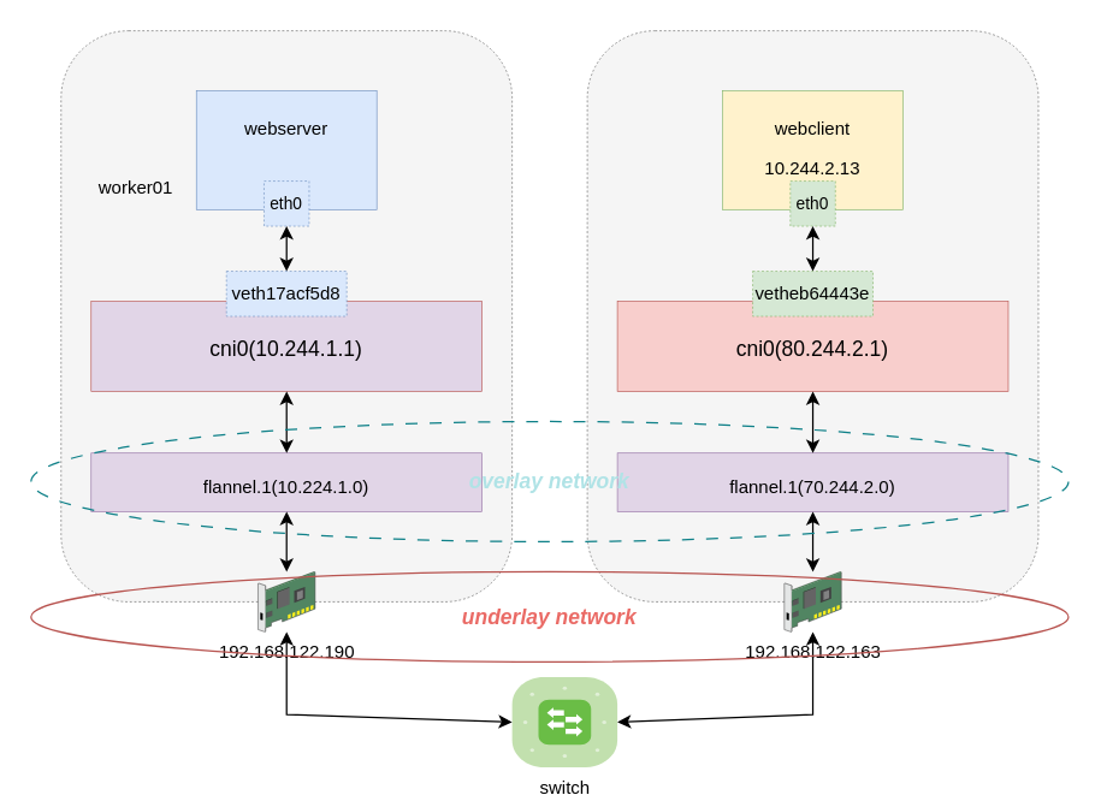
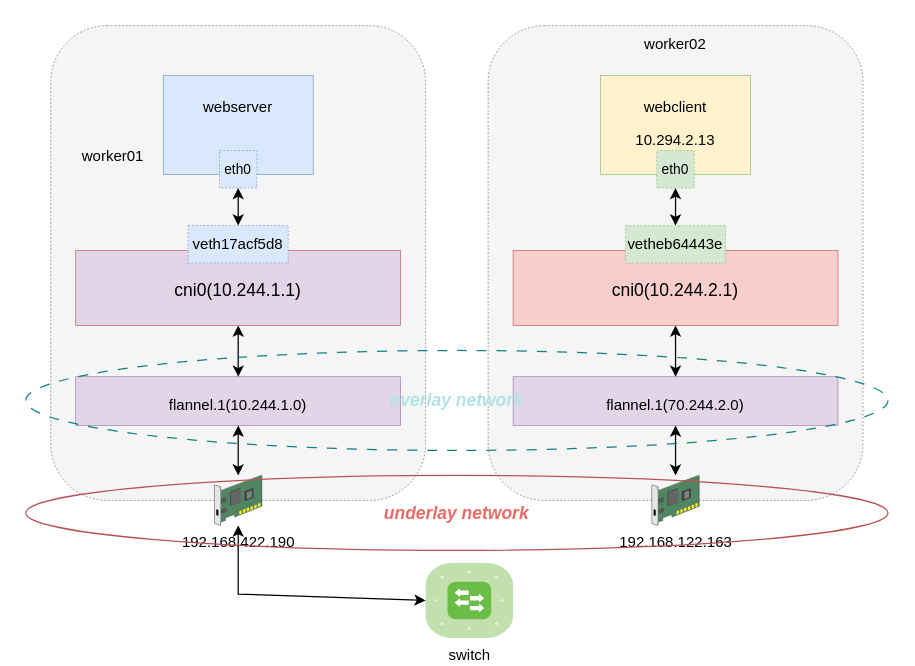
  <mxCell id="0" style=";html=1;" />
  <mxCell id="1" style=";html=1;" parent="0" />
  <mxCell id="2" value="" style="rounded=1;whiteSpace=wrap;html=1;strokeWidth=0.5;dashed=1;fillColor=#f5f5f5;fontColor=#333333;strokeColor=#666666;" parent="1" vertex="1"><mxGeometry x="40" y="20" width="300" height="380" as="geometry" /></mxCell>
  <mxCell id="3" value="&lt;div&gt;webserver&lt;/div&gt;&lt;div&gt;&lt;br&gt;&lt;/div&gt;&lt;div&gt;&lt;br&gt;&lt;/div&gt;" style="rounded=0;whiteSpace=wrap;html=1;strokeWidth=0.5;fillColor=#dae8fc;strokeColor=#6c8ebf;" parent="1" vertex="1"><mxGeometry x="130" y="60" width="120" height="79" as="geometry" /></mxCell>
  <mxCell id="4" value="&lt;div&gt;&lt;br&gt;&lt;/div&gt;&lt;div&gt;cni0(10.244.1.1)&lt;/div&gt;" style="whiteSpace=wrap;html=1;fillColor=#e1d5e7;fontSize=14;strokeColor=#b85450;verticalAlign=top;strokeWidth=0.5;" parent="1" vertex="1"><mxGeometry x="60" y="200" width="260" height="60" as="geometry" /></mxCell>
  <mxCell id="5" value="worker01" style="text;html=1;strokeColor=none;fillColor=none;align=center;verticalAlign=middle;whiteSpace=wrap;rounded=0;" parent="1" vertex="1"><mxGeometry x="60" y="110" width="60" height="30" as="geometry" /></mxCell>
- <mxCell id="6" value="192.168.122.190" style="shadow=0;dashed=0;html=1;labelPosition=center;verticalLabelPosition=bottom;verticalAlign=top;align=center;outlineConnect=0;shape=mxgraph.veeam.3d.network_card;" parent="1" vertex="1"><mxGeometry x="171" y="380" width="38" height="40" as="geometry" /></mxCell>
+ <mxCell id="6" value="192.168.422.190" style="shadow=0;dashed=0;html=1;labelPosition=center;verticalLabelPosition=bottom;verticalAlign=top;align=center;outlineConnect=0;shape=mxgraph.veeam.3d.network_card;" parent="1" vertex="1"><mxGeometry x="171" y="380" width="38" height="40" as="geometry" /></mxCell>
  <mxCell id="7" value="&lt;font style=&quot;font-size: 11px;&quot;&gt;eth0&lt;/font&gt;" style="rounded=0;whiteSpace=wrap;html=1;strokeWidth=0.5;fillColor=#dae8fc;strokeColor=#6c8ebf;dashed=1;" parent="1" vertex="1"><mxGeometry x="175" y="120" width="30" height="30" as="geometry" /></mxCell>
  <mxCell id="8" value="veth17acf5d8" style="rounded=0;whiteSpace=wrap;html=1;strokeWidth=0.5;fillColor=#dae8fc;strokeColor=#6c8ebf;dashed=1;" parent="1" vertex="1"><mxGeometry x="150" y="180" width="80" height="30" as="geometry" /></mxCell>
  <mxCell id="9" value="" style="endArrow=classic;startArrow=classic;html=1;rounded=0;entryX=0.5;entryY=1;entryDx=0;entryDy=0;exitX=0.5;exitY=0;exitDx=0;exitDy=0;" parent="1" source="8" target="7" edge="1"><mxGeometry width="50" height="50" relative="1" as="geometry"><mxPoint x="-170" y="280" as="sourcePoint" /><mxPoint x="-120" y="230" as="targetPoint" /></mxGeometry></mxCell>
  <mxCell id="10" value="" style="whiteSpace=wrap;html=1;fillColor=#e1d5e7;fontSize=14;strokeColor=#9673a6;verticalAlign=top;strokeWidth=0.5;" parent="1" vertex="1"><mxGeometry x="60" y="301" width="260" height="39" as="geometry" /></mxCell>
- <mxCell id="11" value="&lt;div&gt;&lt;br&gt;&lt;/div&gt;&lt;div&gt;flannel.1(10.224.1.0)&lt;/div&gt;" style="text;html=1;strokeColor=none;fillColor=none;align=center;verticalAlign=middle;whiteSpace=wrap;rounded=0;" parent="1" vertex="1"><mxGeometry x="160" y="311" width="60" height="10" as="geometry" /></mxCell>
+ <mxCell id="11" value="&lt;div&gt;&lt;br&gt;&lt;/div&gt;&lt;div&gt;flannel.1(10.244.1.0)&lt;/div&gt;" style="text;html=1;strokeColor=none;fillColor=none;align=center;verticalAlign=middle;whiteSpace=wrap;rounded=0;" parent="1" vertex="1"><mxGeometry x="160" y="311" width="60" height="10" as="geometry" /></mxCell>
  <mxCell id="12" value="" style="rounded=1;whiteSpace=wrap;html=1;strokeWidth=0.5;dashed=1;fillColor=#f5f5f5;fontColor=#333333;strokeColor=#666666;" parent="1" vertex="1"><mxGeometry x="390" y="20" width="300" height="380" as="geometry" /></mxCell>
- <mxCell id="13" value="&lt;div&gt;&lt;br&gt;&lt;/div&gt;&lt;div&gt;cni0(80.244.2.1)&lt;/div&gt;" style="whiteSpace=wrap;html=1;fillColor=#f8cecc;fontSize=14;strokeColor=#b85450;verticalAlign=top;strokeWidth=0.5;" parent="1" vertex="1"><mxGeometry x="410" y="200" width="260" height="60" as="geometry" /></mxCell>
+ <mxCell id="13" value="&lt;div&gt;&lt;br&gt;&lt;/div&gt;&lt;div&gt;cni0(10.244.2.1)&lt;/div&gt;" style="whiteSpace=wrap;html=1;fillColor=#f8cecc;fontSize=14;strokeColor=#b85450;verticalAlign=top;strokeWidth=0.5;" parent="1" vertex="1"><mxGeometry x="410" y="200" width="260" height="60" as="geometry" /></mxCell>
+ <mxCell id="14" value="worker02" style="text;html=1;strokeColor=none;fillColor=none;align=center;verticalAlign=middle;whiteSpace=wrap;rounded=0;" parent="1" vertex="1"><mxGeometry x="510" y="20" width="60" height="30" as="geometry" /></mxCell>
  <mxCell id="15" value="192.168.122.163" style="shadow=0;dashed=0;html=1;labelPosition=center;verticalLabelPosition=bottom;verticalAlign=top;align=center;outlineConnect=0;shape=mxgraph.veeam.3d.network_card;" parent="1" vertex="1"><mxGeometry x="521" y="380" width="38" height="40" as="geometry" /></mxCell>
  <mxCell id="16" value="&lt;div&gt;webclient&lt;/div&gt;&lt;div&gt;&lt;br&gt;&lt;/div&gt;&lt;div&gt;&lt;br&gt;&lt;/div&gt;" style="rounded=0;whiteSpace=wrap;html=1;strokeWidth=0.5;fillColor=#fff2cc;strokeColor=#82b366;" parent="1" vertex="1"><mxGeometry x="480" y="60" width="120" height="79" as="geometry" /></mxCell>
  <mxCell id="17" value="&lt;font style=&quot;font-size: 11px;&quot;&gt;eth0&lt;/font&gt;" style="rounded=0;whiteSpace=wrap;html=1;strokeWidth=0.5;fillColor=#d5e8d4;strokeColor=#82b366;dashed=1;" parent="1" vertex="1"><mxGeometry x="525" y="120" width="30" height="30" as="geometry" /></mxCell>
  <mxCell id="18" value="vetheb64443e" style="rounded=0;whiteSpace=wrap;html=1;strokeWidth=0.5;fillColor=#d5e8d4;strokeColor=#82b366;dashed=1;" parent="1" vertex="1"><mxGeometry x="500" y="180" width="80" height="30" as="geometry" /></mxCell>
  <mxCell id="19" value="" style="endArrow=classic;startArrow=classic;html=1;rounded=0;entryX=0.5;entryY=1;entryDx=0;entryDy=0;exitX=0.5;exitY=0;exitDx=0;exitDy=0;" parent="1" source="18" target="17" edge="1"><mxGeometry width="50" height="50" relative="1" as="geometry"><mxPoint x="200" y="270" as="sourcePoint" /><mxPoint x="250" y="220" as="targetPoint" /></mxGeometry></mxCell>
  <mxCell id="20" value="" style="whiteSpace=wrap;html=1;fillColor=#e1d5e7;fontSize=14;strokeColor=#9673a6;verticalAlign=top;strokeWidth=0.5;" parent="1" vertex="1"><mxGeometry x="410" y="301" width="260" height="39" as="geometry" /></mxCell>
  <mxCell id="21" value="&lt;div&gt;&lt;br&gt;&lt;/div&gt;&lt;div&gt;flannel.1(70.244.2.0)&lt;/div&gt;" style="text;html=1;strokeColor=none;fillColor=none;align=center;verticalAlign=middle;whiteSpace=wrap;rounded=0;" parent="1" vertex="1"><mxGeometry x="510" y="311" width="60" height="10" as="geometry" /></mxCell>
  <mxCell id="22" value="" style="endArrow=classic;startArrow=classic;html=1;rounded=0;entryX=0.5;entryY=1;entryDx=0;entryDy=0;exitX=0.5;exitY=0;exitDx=0;exitDy=0;" parent="1" source="10" target="4" edge="1"><mxGeometry width="50" height="50" relative="1" as="geometry"><mxPoint x="130" y="200" as="sourcePoint" /><mxPoint x="130" y="160" as="targetPoint" /></mxGeometry></mxCell>
  <mxCell id="23" value="" style="endArrow=classic;startArrow=classic;html=1;rounded=0;entryX=0.5;entryY=1;entryDx=0;entryDy=0;" parent="1" source="6" target="10" edge="1"><mxGeometry width="50" height="50" relative="1" as="geometry"><mxPoint x="200" y="311" as="sourcePoint" /><mxPoint x="200" y="270" as="targetPoint" /><Array as="points"><mxPoint x="190" y="360" /></Array></mxGeometry></mxCell>
  <mxCell id="24" value="" style="endArrow=classic;startArrow=classic;html=1;rounded=0;entryX=0.5;entryY=1;entryDx=0;entryDy=0;" parent="1" source="15" target="20" edge="1"><mxGeometry width="50" height="50" relative="1" as="geometry"><mxPoint x="220" y="321" as="sourcePoint" /><mxPoint x="220" y="280" as="targetPoint" /></mxGeometry></mxCell>
  <mxCell id="25" value="" style="endArrow=classic;startArrow=classic;html=1;rounded=0;entryX=0.5;entryY=1;entryDx=0;entryDy=0;exitX=0.5;exitY=0;exitDx=0;exitDy=0;" parent="1" source="20" target="13" edge="1"><mxGeometry width="50" height="50" relative="1" as="geometry"><mxPoint x="230" y="331" as="sourcePoint" /><mxPoint x="230" y="290" as="targetPoint" /></mxGeometry></mxCell>
  <mxCell id="26" value="switch" style="verticalLabelPosition=bottom;sketch=0;html=1;fillColor=#6ABD46;strokeColor=#ffffff;verticalAlign=top;align=center;points=[[0.085,0.085,0],[0.915,0.085,0],[0.915,0.915,0],[0.085,0.915,0],[0.25,0,0],[0.5,0,0],[0.75,0,0],[1,0.25,0],[1,0.5,0],[1,0.75,0],[0.75,1,0],[0.5,1,0],[0.25,1,0],[0,0.75,0],[0,0.5,0],[0,0.25,0]];pointerEvents=1;shape=mxgraph.cisco_safe.compositeIcon;bgIcon=mxgraph.cisco_safe.architecture.generic_appliance;resIcon=mxgraph.cisco_safe.architecture.switch;" parent="1" vertex="1"><mxGeometry x="340" y="450" width="70" height="60" as="geometry" /></mxCell>
  <mxCell id="27" value="" style="endArrow=classic;startArrow=classic;html=1;rounded=0;exitX=0;exitY=0.5;exitDx=0;exitDy=0;exitPerimeter=0;" parent="1" source="26" edge="1"><mxGeometry width="50" height="50" relative="1" as="geometry"><mxPoint x="260" y="610" as="sourcePoint" /><mxPoint x="190" y="420" as="targetPoint" /><Array as="points"><mxPoint x="190" y="475" /></Array></mxGeometry></mxCell>
- <mxCell id="28" value="" style="endArrow=classic;startArrow=classic;html=1;rounded=0;exitX=1;exitY=0.5;exitDx=0;exitDy=0;exitPerimeter=0;" parent="1" source="26" target="15" edge="1"><mxGeometry width="50" height="50" relative="1" as="geometry"><mxPoint x="540" y="600" as="sourcePoint" /><mxPoint x="590" y="550" as="targetPoint" /><Array as="points"><mxPoint x="540" y="475" /></Array></mxGeometry></mxCell>
  <mxCell id="29" value="&lt;i&gt;&lt;font color=&quot;#ea6b66&quot;&gt;&lt;b&gt;&lt;font style=&quot;font-size: 14px;&quot;&gt;underlay network&lt;/font&gt;&lt;/b&gt;&lt;/font&gt;&lt;/i&gt;" style="ellipse;whiteSpace=wrap;html=1;fillColor=none;strokeColor=#b85450;fillStyle=cross-hatch;gradientColor=#ea6b66;" parent="1" vertex="1"><mxGeometry x="20" y="380" width="690" height="60" as="geometry" /></mxCell>
  <mxCell id="30" value="&lt;font color=&quot;#b0e3e6&quot;&gt;&lt;i&gt;&lt;b&gt;&lt;font style=&quot;font-size: 14px;&quot;&gt;overlay network&lt;/font&gt;&lt;/b&gt;&lt;/i&gt;&lt;/font&gt;" style="ellipse;whiteSpace=wrap;html=1;fillColor=none;strokeColor=#0e8088;fillStyle=cross-hatch;dashed=1;dashPattern=8 8;" parent="1" vertex="1"><mxGeometry x="20" y="280" width="690" height="80" as="geometry" /></mxCell>
- <mxCell id="31" value="10.244.2.13" style="text;html=1;strokeColor=none;fillColor=none;align=center;verticalAlign=middle;whiteSpace=wrap;rounded=0;" vertex="1" parent="1"><mxGeometry x="510" y="103" width="60" height="17" as="geometry" /></mxCell>
+ <mxCell id="31" value="10.294.2.13" style="text;html=1;strokeColor=none;fillColor=none;align=center;verticalAlign=middle;whiteSpace=wrap;rounded=0;" vertex="1" parent="1"><mxGeometry x="510" y="103" width="60" height="17" as="geometry" /></mxCell>
